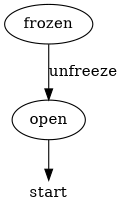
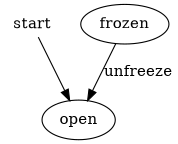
  digraph {
    start [fixedsize=false height=0 shape=none width=0]
    open
    frozen
-   open -> start
+   start -> open
    frozen -> open [label=unfreeze]
  }
